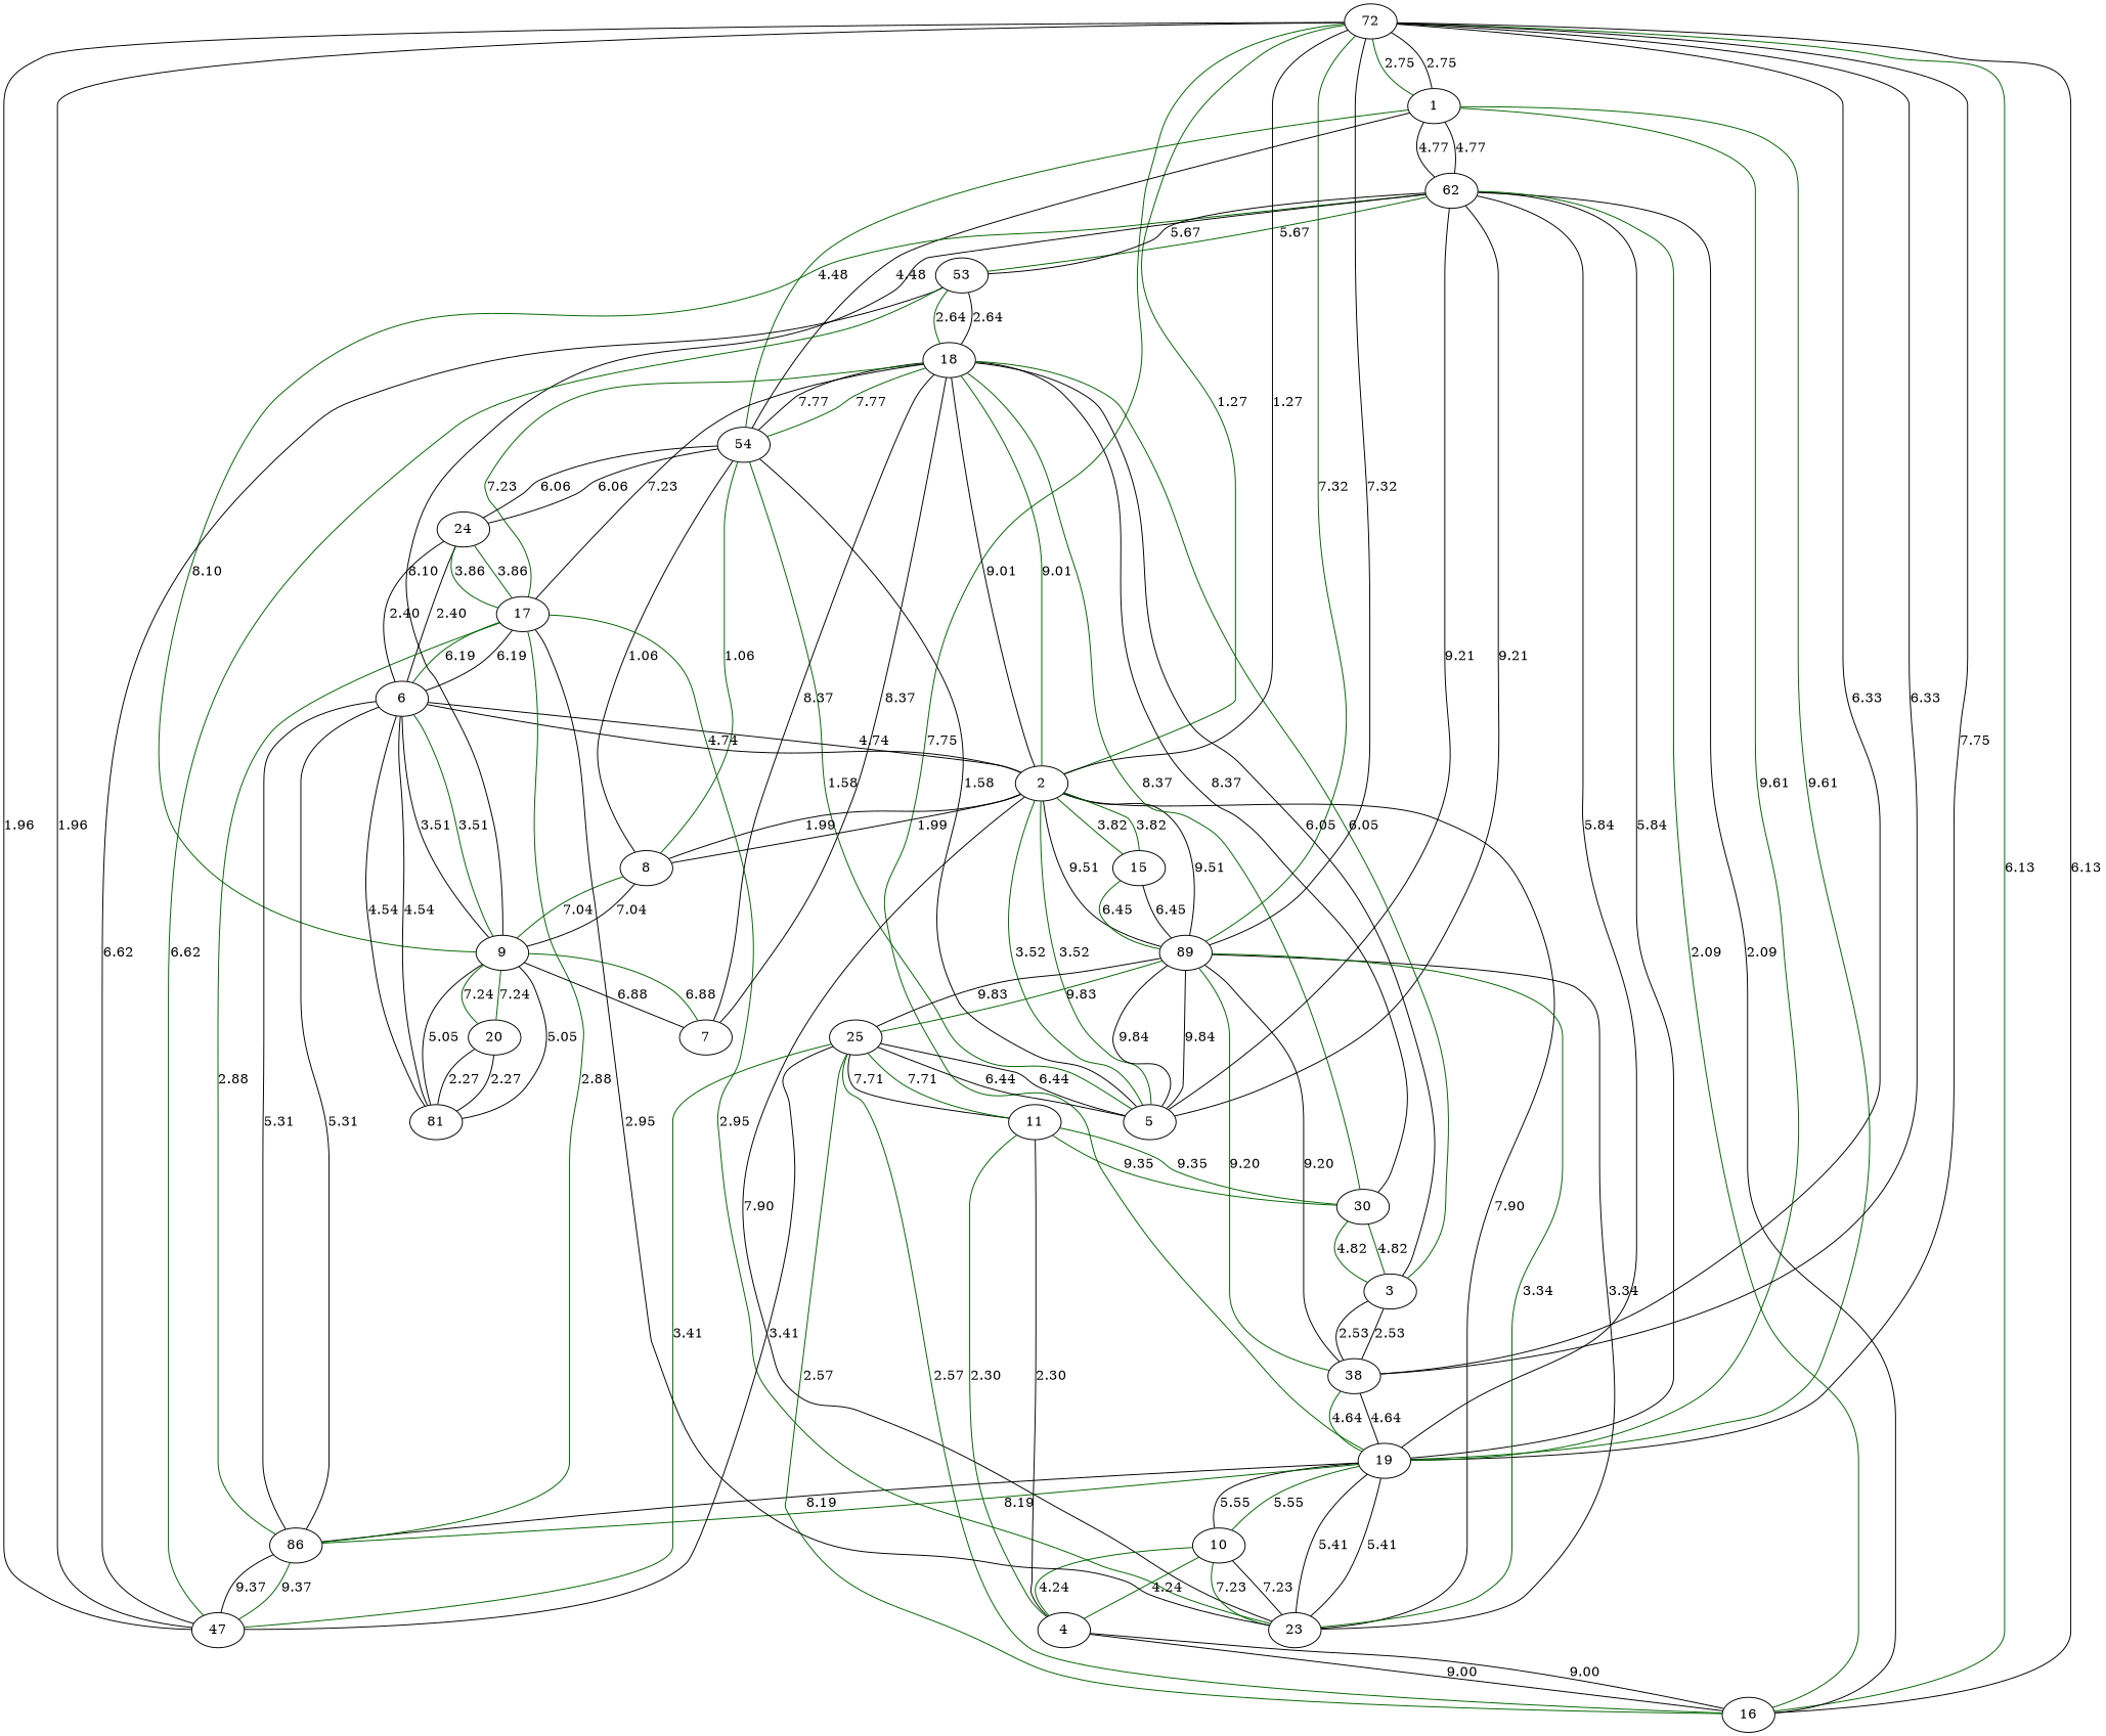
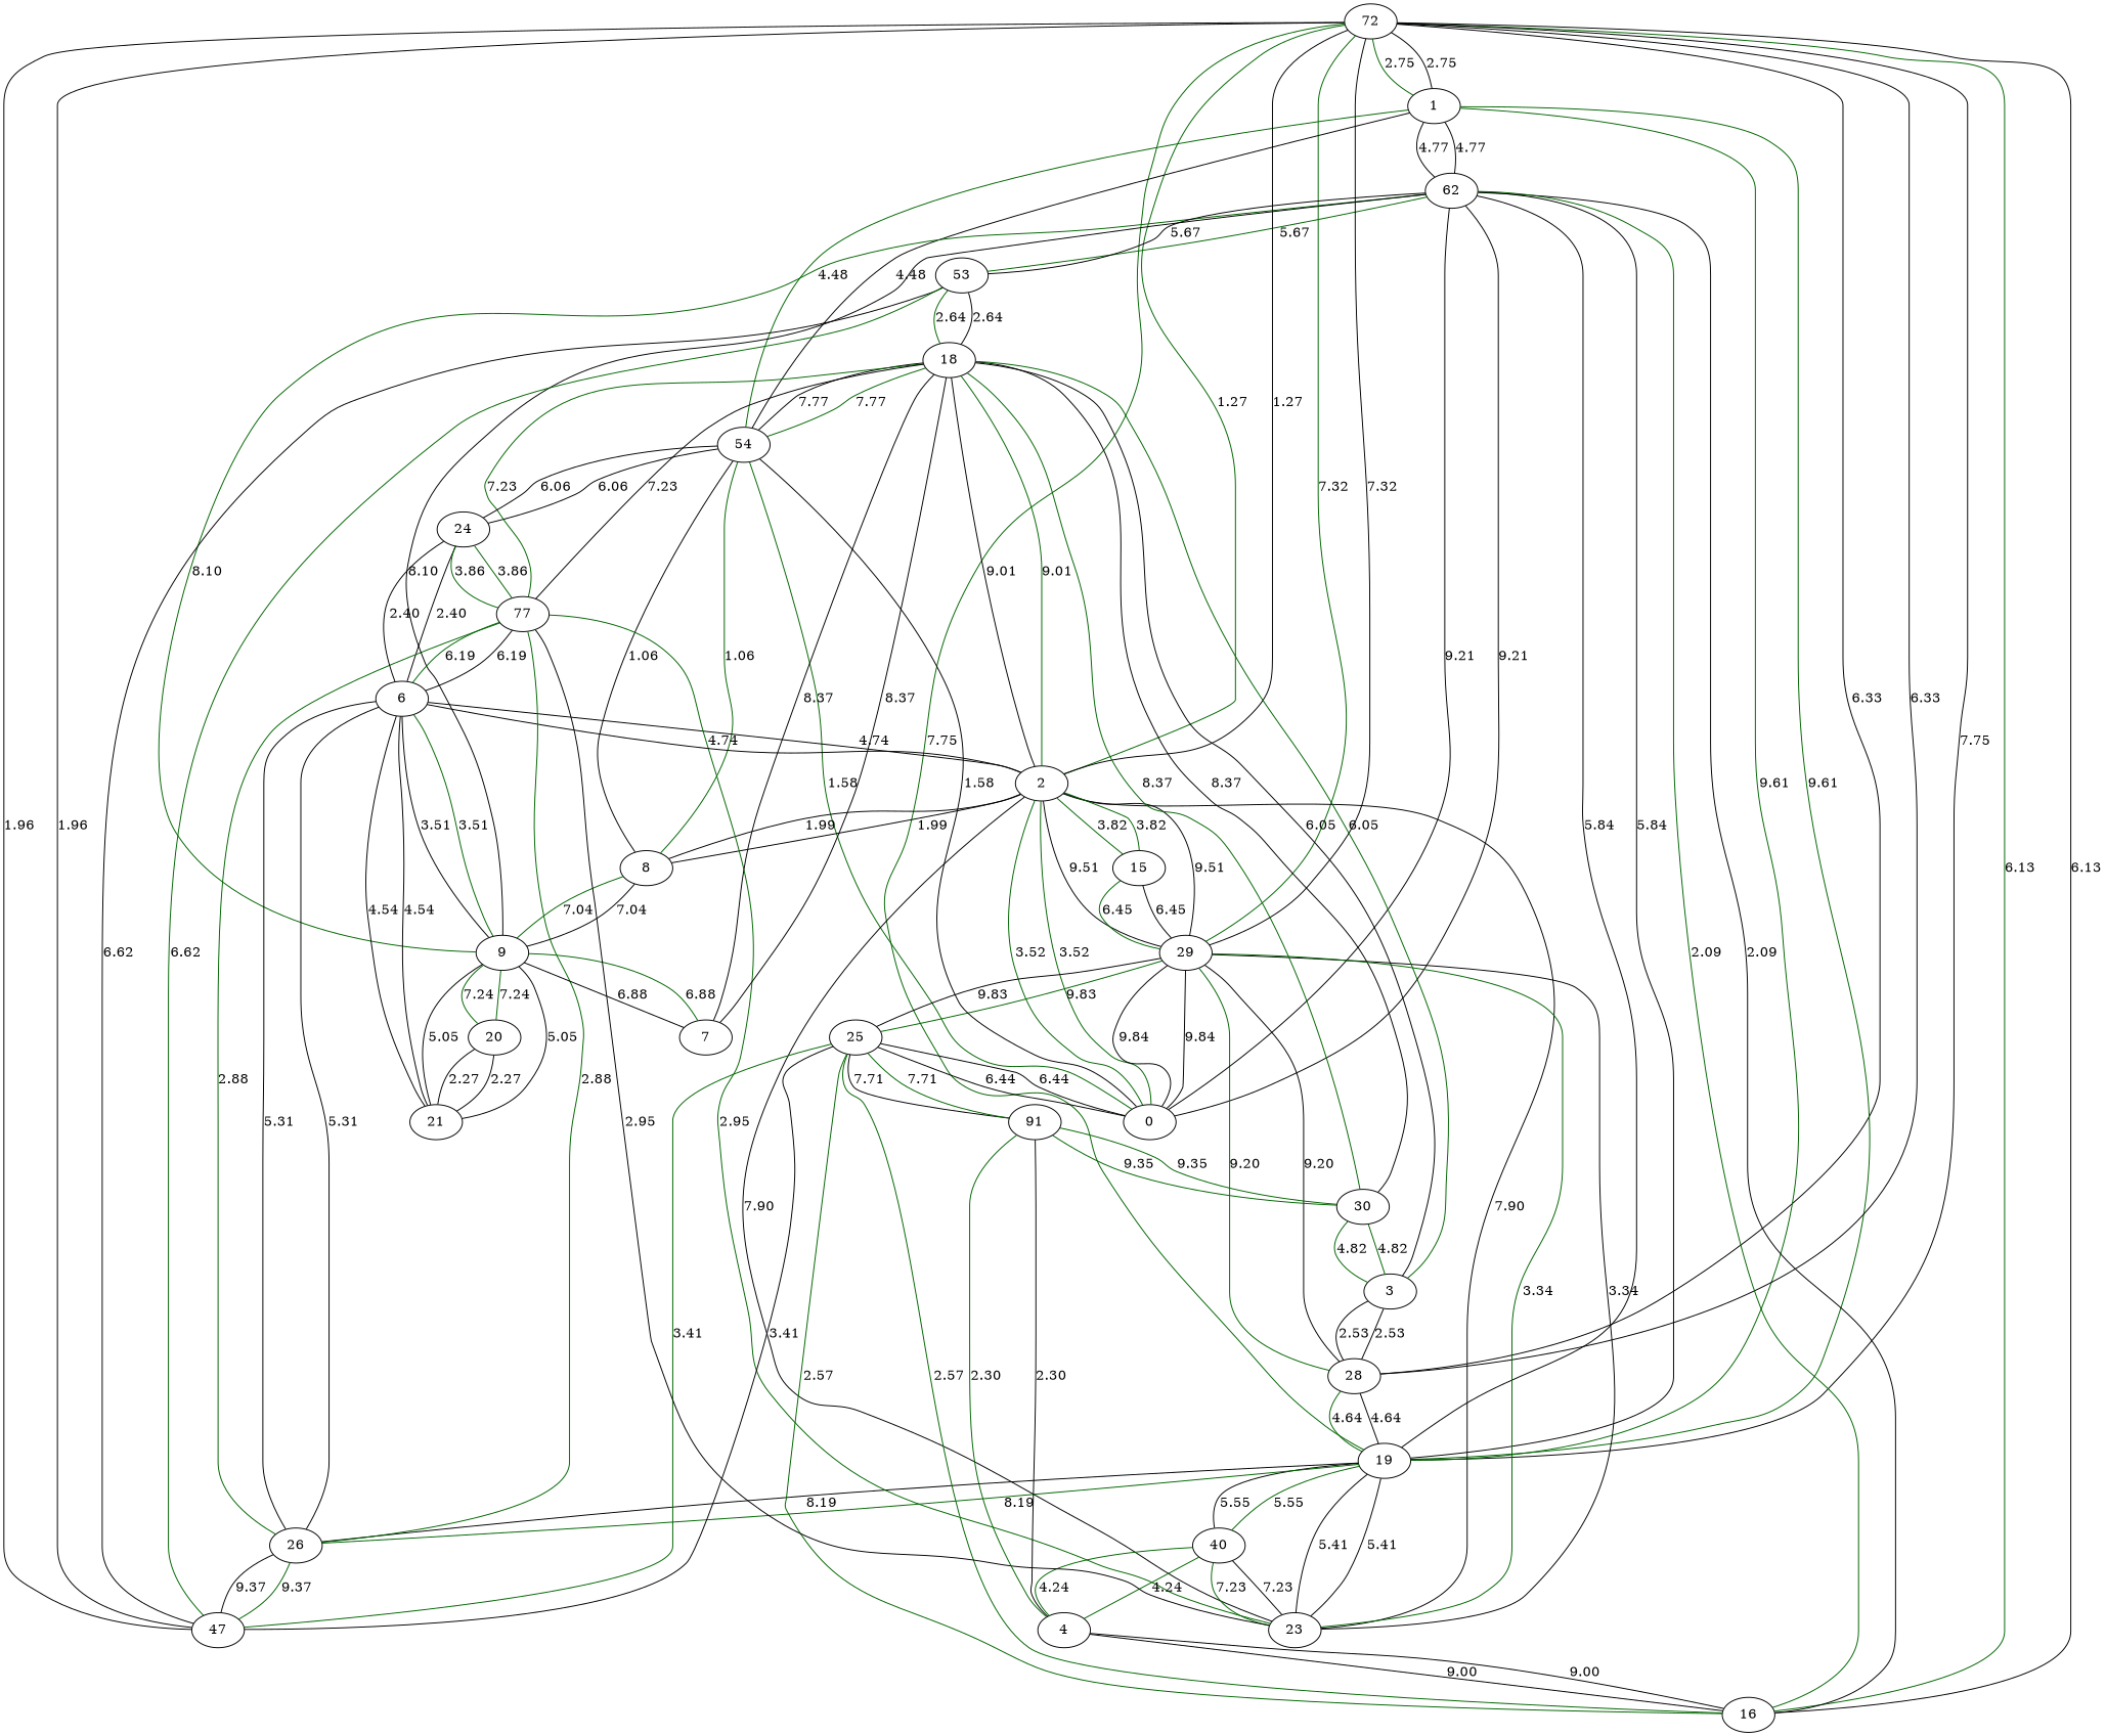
  graph {
    edge [color=black]
    n1 [label=72]
    1
    n3 [label=54]
    19
    n5 [label=62]
    2
-   29 [label=89]
-   28 [label=38]
+   29
+   28
    16
    n10 [label=47]
-   5
+   5 [label=0]
    8
    18
    24
    23
-   10
-   26 [label=86]
+   10 [label=40]
+   26
    9
    n19 [label=53]
    6
    15
    25
    3
    4
-   17
+   17 [label=77]
    30
    7
-   21 [label=81]
+   21
    20
-   11
+   11 [label=91]
    n1 -- 1 [label=2.75]
    n1 -- 19 [color=darkgreen label=7.75]
    n1 -- 2 [color=darkgreen label=1.27]
    n1 -- 29 [color=darkgreen label=7.32]
    n1 -- 28 [label=6.33]
    n1 -- 16 [color=darkgreen label=6.13]
    n1 -- n10 [label=1.96]
    1 -- n1 [color=darkgreen label=2.75]
    1 -- n3 [label=4.48]
    1 -- 19 [color=darkgreen label=9.61]
    1 -- n5 [label=4.77]
    n3 -- 1 [color=darkgreen label=4.48]
    n3 -- 5 [color=darkgreen label=1.58]
    n3 -- 8 [color=darkgreen label=1.06]
    n3 -- 18 [color=darkgreen label=7.77]
    n3 -- 24 [label=6.06]
    19 -- n1 [label=7.75]
    19 -- 1 [color=darkgreen label=9.61]
    19 -- n5 [label=5.84]
    19 -- 28 [label=4.64]
    19 -- 23 [label=5.41]
    19 -- 10 [label=5.55]
    19 -- 26 [label=8.19]
    n5 -- 1 [label=4.77]
    n5 -- 19 [label=5.84]
    n5 -- 16 [label=2.09]
    n5 -- 5 [label=9.21]
    n5 -- 9 [color=darkgreen label=8.10]
    n5 -- n19 [color=darkgreen label=5.67]
    2 -- n1 [label=1.27]
    2 -- 29 [label=9.51]
    2 -- 5 [color=darkgreen label=3.52]
    2 -- 8 [label=1.99]
    2 -- 18 [label=9.01]
    2 -- 23 [label=7.90]
    2 -- 6 [label=4.74]
    2 -- 15 [color=darkgreen label=3.82]
    29 -- n1 [label=7.32]
    29 -- 2 [label=9.51]
    29 -- 28 [color=darkgreen label=9.20]
    29 -- 5 [label=9.84]
    29 -- 23 [label=3.34]
    29 -- 15 [color=darkgreen label=6.45]
    29 -- 25 [color=darkgreen label=9.83]
    28 -- n1 [label=6.33]
    28 -- 19 [color=darkgreen label=4.64]
    28 -- 29 [label=9.20]
    28 -- 3 [label=2.53]
    16 -- n1 [label=6.13]
    16 -- n5 [color=darkgreen label=2.09]
    16 -- 25 [color=darkgreen label=2.57]
    16 -- 4 [label=9.00]
    n10 -- n1 [label=1.96]
    n10 -- 26 [color=darkgreen label=9.37]
    n10 -- n19 [label=6.62]
    n10 -- 25 [color=darkgreen label=3.41]
    5 -- n3 [label=1.58]
    5 -- n5 [label=9.21]
    5 -- 2 [color=darkgreen label=3.52]
    5 -- 29 [label=9.84]
    5 -- 25 [label=6.44]
    8 -- n3 [label=1.06]
    8 -- 2 [label=1.99]
    8 -- 9 [label=7.04]
    18 -- n3 [label=7.77]
    18 -- 2 [color=darkgreen label=9.01]
    18 -- n19 [label=2.64]
    18 -- 3 [label=6.05]
    18 -- 17 [color=darkgreen label=7.23]
    18 -- 30 [label=8.37]
    18 -- 7 [label=8.37]
    24 -- n3 [label=6.06]
    24 -- 6 [label=2.40]
    24 -- 17 [color=darkgreen label=3.86]
    23 -- 19 [label=5.41]
    23 -- 2 [label=7.90]
    23 -- 29 [color=darkgreen label=3.34]
    23 -- 10 [label=7.23]
    23 -- 17 [color=darkgreen label=2.95]
    10 -- 19 [color=darkgreen label=5.55]
    10 -- 23 [color=darkgreen label=7.23]
    10 -- 4 [color=darkgreen label=4.24]
    26 -- 19 [color=darkgreen label=8.19]
    26 -- n10 [label=9.37]
    26 -- 6 [label=5.31]
    26 -- 17 [color=darkgreen label=2.88]
    9 -- n5 [label=8.10]
    9 -- 8 [color=darkgreen label=7.04]
    9 -- 6 [color=darkgreen label=3.51]
    9 -- 7 [color=darkgreen label=6.88]
    9 -- 21 [label=5.05]
    9 -- 20 [color=darkgreen label=7.24]
    n19 -- n5 [label=5.67]
    n19 -- n10 [color=darkgreen label=6.62]
    n19 -- 18 [color=darkgreen label=2.64]
    6 -- 2 [label=4.74]
    6 -- 24 [label=2.40]
    6 -- 26 [label=5.31]
    6 -- 9 [label=3.51]
    6 -- 17 [label=6.19]
    6 -- 21 [label=4.54]
    15 -- 2 [color=darkgreen label=3.82]
    15 -- 29 [label=6.45]
    25 -- 29 [label=9.83]
    25 -- 16 [color=darkgreen label=2.57]
    25 -- n10 [label=3.41]
    25 -- 5 [label=6.44]
    25 -- 11 [label=7.71]
    3 -- 28 [label=2.53]
    3 -- 18 [color=darkgreen label=6.05]
    3 -- 30 [color=darkgreen label=4.82]
    4 -- 16 [label=9.00]
    4 -- 10 [color=darkgreen label=4.24]
    4 -- 11 [label=2.30]
    17 -- 18 [label=7.23]
    17 -- 24 [color=darkgreen label=3.86]
    17 -- 23 [label=2.95]
    17 -- 26 [color=darkgreen label=2.88]
    17 -- 6 [color=darkgreen label=6.19]
    30 -- 18 [color=darkgreen label=8.37]
    30 -- 3 [color=darkgreen label=4.82]
    30 -- 11 [color=darkgreen label=9.35]
    7 -- 18 [label=8.37]
    7 -- 9 [label=6.88]
    21 -- 9 [label=5.05]
    21 -- 6 [label=4.54]
    21 -- 20 [label=2.27]
    20 -- 9 [color=darkgreen label=7.24]
    20 -- 21 [label=2.27]
    11 -- 25 [color=darkgreen label=7.71]
    11 -- 4 [color=darkgreen label=2.30]
    11 -- 30 [color=darkgreen label=9.35]
  }
